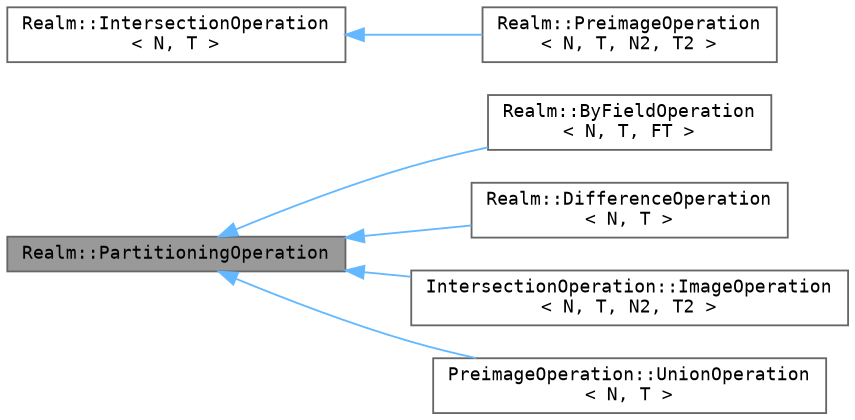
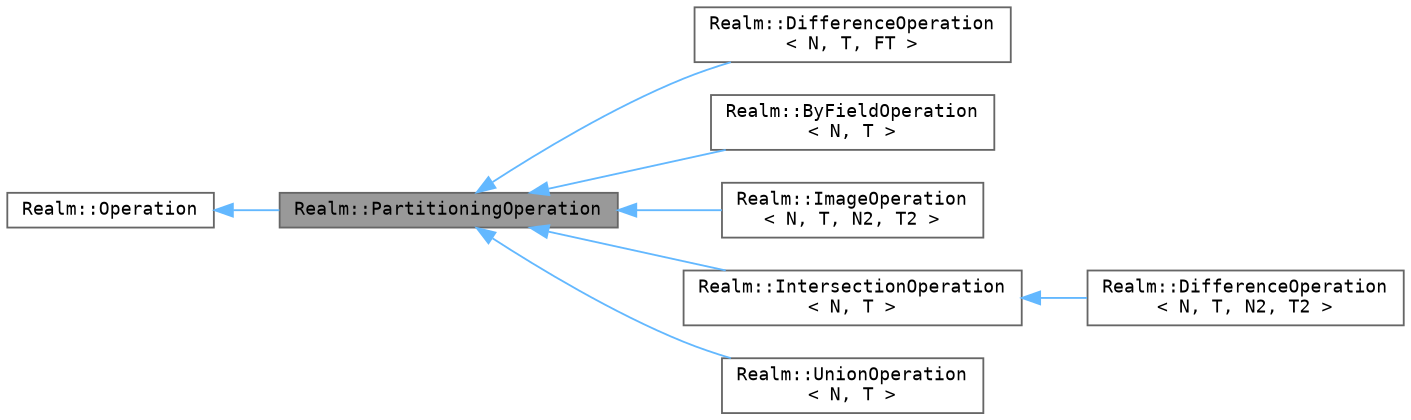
  digraph {
    fontname="DejaVu Sans Mono"
    rankdir=LR
    node [color=gray40 fillcolor=white fontname="DejaVu Sans Mono" fontsize=10 shape=box style=filled]
    edge [color=steelblue1 dir=back fontname="DejaVu Sans Mono" fontsize=10 labelfontname=Helvetica labelfontsize=10 style=solid]
    n1 [fillcolor=grey60 fontcolor=black height=0.2 label="Realm::PartitioningOperation" width=0.4]
-   n2 [height=0.2 label="Realm::ByFieldOperation\l\< N, T, FT \>" width=0.4]
-   n3 [height=0.2 label="Realm::DifferenceOperation\l\< N, T \>" width=0.4]
-   n4 [height=0.2 label="IntersectionOperation::ImageOperation\l\< N, T, N2, T2 \>" width=0.4]
+   n2 [height=0.2 label="Realm::DifferenceOperation\l\< N, T, FT \>" width=0.4]
+   n3 [height=0.2 label="Realm::ByFieldOperation\l\< N, T \>" width=0.4]
+   n4 [height=0.2 label="Realm::ImageOperation\l\< N, T, N2, T2 \>" width=0.4]
    n5 [height=0.2 label="Realm::IntersectionOperation\l\< N, T \>" width=0.4]
-   n6 [height=0.2 label="PreimageOperation::UnionOperation\l\< N, T \>" width=0.4]
-   n7 [height=0.2 label="Realm::PreimageOperation\l\< N, T, N2, T2 \>" width=0.4]
+   n6 [height=0.2 label="Realm::UnionOperation\l\< N, T \>" width=0.4]
+   n7 [height=0.2 label="Realm::DifferenceOperation\l\< N, T, N2, T2 \>" width=0.4]
+   n8 [height=0.2 label="Realm::Operation" width=0.4]
    n1 -> n2
    n1 -> n3
    n1 -> n4
+   n1 -> n5
    n1 -> n6
    n5 -> n7
+   n8 -> n1
  }
